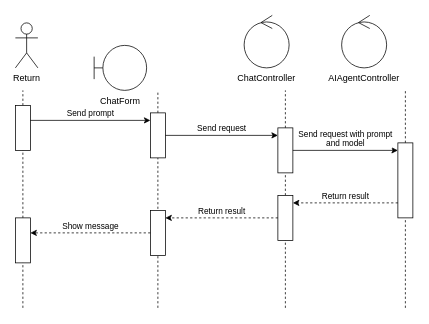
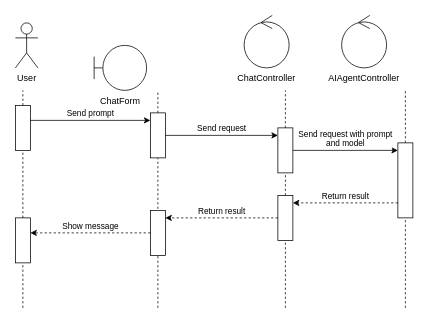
  <mxCell id="0" />
  <mxCell id="1" parent="0" />
- <mxCell id="2" value="Return" style="shape=umlActor;verticalLabelPosition=bottom;verticalAlign=top;html=1;outlineConnect=0;" vertex="1" parent="1"><mxGeometry x="20" y="30" width="30" height="60" as="geometry" /></mxCell>
+ <mxCell id="2" value="User" style="shape=umlActor;verticalLabelPosition=bottom;verticalAlign=top;html=1;outlineConnect=0;" vertex="1" parent="1"><mxGeometry x="20" y="30" width="30" height="60" as="geometry" /></mxCell>
  <mxCell id="3" value="ChatForm" style="shape=umlBoundary;whiteSpace=wrap;html=1;verticalAlign=top;fontSize=12;labelPosition=center;verticalLabelPosition=bottom;align=center;" vertex="1" parent="1"><mxGeometry x="125" y="60" width="70" height="60" as="geometry" /></mxCell>
  <mxCell id="4" value="ChatController" style="ellipse;shape=umlControl;whiteSpace=wrap;html=1;labelPosition=center;verticalLabelPosition=bottom;align=center;verticalAlign=top;" vertex="1" parent="1"><mxGeometry x="325" y="20" width="60" height="70" as="geometry" /></mxCell>
  <mxCell id="5" value="AIAgentController" style="ellipse;shape=umlControl;whiteSpace=wrap;html=1;labelPosition=center;verticalLabelPosition=bottom;align=center;verticalAlign=top;" vertex="1" parent="1"><mxGeometry x="455" y="20" width="60" height="70" as="geometry" /></mxCell>
  <mxCell id="6" value="" style="endArrow=none;dashed=1;html=1;rounded=0;" edge="1" parent="1"><mxGeometry width="50" height="50" relative="1" as="geometry"><mxPoint x="30" y="410" as="sourcePoint" /><mxPoint x="30" y="120" as="targetPoint" /></mxGeometry></mxCell>
  <mxCell id="7" value="" style="endArrow=none;dashed=1;html=1;rounded=0;" edge="1" parent="1" source="13"><mxGeometry width="50" height="50" relative="1" as="geometry"><mxPoint x="210" y="950" as="sourcePoint" /><mxPoint x="210" y="120" as="targetPoint" /></mxGeometry></mxCell>
  <mxCell id="8" value="" style="endArrow=none;dashed=1;html=1;rounded=0;" edge="1" parent="1" source="16"><mxGeometry width="50" height="50" relative="1" as="geometry"><mxPoint x="380" y="950" as="sourcePoint" /><mxPoint x="380" y="120" as="targetPoint" /></mxGeometry></mxCell>
  <mxCell id="9" value="" style="endArrow=none;dashed=1;html=1;rounded=0;" edge="1" parent="1" source="19"><mxGeometry width="50" height="50" relative="1" as="geometry"><mxPoint x="540" y="950" as="sourcePoint" /><mxPoint x="540" y="120" as="targetPoint" /></mxGeometry></mxCell>
  <mxCell id="10" value="" style="rounded=0;whiteSpace=wrap;html=1;" vertex="1" parent="1"><mxGeometry x="20" y="140" width="20" height="60" as="geometry" /></mxCell>
  <mxCell id="11" value="Send prompt" style="endArrow=classic;html=1;rounded=0;labelPosition=center;verticalLabelPosition=top;align=center;verticalAlign=bottom;" edge="1" parent="1"><mxGeometry width="50" height="50" relative="1" as="geometry"><mxPoint x="40" y="160" as="sourcePoint" /><mxPoint x="200" y="160" as="targetPoint" /></mxGeometry></mxCell>
  <mxCell id="12" value="" style="endArrow=none;dashed=1;html=1;rounded=0;" edge="1" parent="1" target="13"><mxGeometry width="50" height="50" relative="1" as="geometry"><mxPoint x="210" y="410" as="sourcePoint" /><mxPoint x="210" y="120" as="targetPoint" /></mxGeometry></mxCell>
  <mxCell id="13" value="" style="rounded=0;whiteSpace=wrap;html=1;" vertex="1" parent="1"><mxGeometry x="200" y="150" width="20" height="60" as="geometry" /></mxCell>
  <mxCell id="14" value="Send request" style="endArrow=classic;html=1;rounded=0;labelPosition=center;verticalLabelPosition=top;align=center;verticalAlign=bottom;" edge="1" parent="1"><mxGeometry width="50" height="50" relative="1" as="geometry"><mxPoint x="220" y="180" as="sourcePoint" /><mxPoint x="370" y="180" as="targetPoint" /></mxGeometry></mxCell>
  <mxCell id="15" value="" style="endArrow=none;dashed=1;html=1;rounded=0;" edge="1" parent="1" target="16"><mxGeometry width="50" height="50" relative="1" as="geometry"><mxPoint x="380" y="410" as="sourcePoint" /><mxPoint x="380" y="120" as="targetPoint" /></mxGeometry></mxCell>
  <mxCell id="16" value="" style="rounded=0;whiteSpace=wrap;html=1;" vertex="1" parent="1"><mxGeometry x="370" y="170" width="20" height="60" as="geometry" /></mxCell>
  <mxCell id="17" value="&lt;span style=&quot;color: rgb(0, 0, 0); font-family: Helvetica; font-size: 11px; font-style: normal; font-variant-ligatures: normal; font-variant-caps: normal; font-weight: 400; letter-spacing: normal; orphans: 2; text-align: center; text-indent: 0px; text-transform: none; widows: 2; word-spacing: 0px; -webkit-text-stroke-width: 0px; white-space: nowrap; background-color: rgb(255, 255, 255); text-decoration-thickness: initial; text-decoration-style: initial; text-decoration-color: initial; float: none; display: inline !important;&quot;&gt;Send request with prompt&lt;/span&gt;&lt;div&gt;&lt;span style=&quot;color: rgb(0, 0, 0); font-family: Helvetica; font-size: 11px; font-style: normal; font-variant-ligatures: normal; font-variant-caps: normal; font-weight: 400; letter-spacing: normal; orphans: 2; text-align: center; text-indent: 0px; text-transform: none; widows: 2; word-spacing: 0px; -webkit-text-stroke-width: 0px; white-space: nowrap; background-color: rgb(255, 255, 255); text-decoration-thickness: initial; text-decoration-style: initial; text-decoration-color: initial; float: none; display: inline !important;&quot;&gt;and&amp;nbsp;&lt;/span&gt;&lt;span style=&quot;color: light-dark(rgb(0, 0, 0), rgb(237, 237, 237)); background-color: light-dark(#ffffff, var(--ge-dark-color, #121212));&quot;&gt;model&lt;/span&gt;&lt;/div&gt;" style="endArrow=classic;html=1;rounded=0;labelPosition=center;verticalLabelPosition=top;align=center;verticalAlign=bottom;" edge="1" parent="1"><mxGeometry width="50" height="50" relative="1" as="geometry"><mxPoint x="390" y="200" as="sourcePoint" /><mxPoint x="530" y="200" as="targetPoint" /></mxGeometry></mxCell>
  <mxCell id="18" value="" style="endArrow=none;dashed=1;html=1;rounded=0;" edge="1" parent="1" target="19"><mxGeometry width="50" height="50" relative="1" as="geometry"><mxPoint x="540" y="410" as="sourcePoint" /><mxPoint x="540" y="120" as="targetPoint" /></mxGeometry></mxCell>
  <mxCell id="19" value="" style="rounded=0;whiteSpace=wrap;html=1;" vertex="1" parent="1"><mxGeometry x="530" y="190" width="20" height="100" as="geometry" /></mxCell>
  <mxCell id="20" value="Return result" style="endArrow=classic;html=1;rounded=0;dashed=1;labelPosition=center;verticalLabelPosition=top;align=center;verticalAlign=bottom;" edge="1" parent="1"><mxGeometry width="50" height="50" relative="1" as="geometry"><mxPoint x="530" y="270" as="sourcePoint" /><mxPoint x="390" y="270" as="targetPoint" /></mxGeometry></mxCell>
  <mxCell id="21" value="" style="rounded=0;whiteSpace=wrap;html=1;" vertex="1" parent="1"><mxGeometry x="370" y="260" width="20" height="60" as="geometry" /></mxCell>
  <mxCell id="22" value="Return result" style="endArrow=classic;html=1;rounded=0;dashed=1;labelPosition=center;verticalLabelPosition=top;align=center;verticalAlign=bottom;" edge="1" parent="1"><mxGeometry width="50" height="50" relative="1" as="geometry"><mxPoint x="370" y="290" as="sourcePoint" /><mxPoint x="220" y="290" as="targetPoint" /></mxGeometry></mxCell>
  <mxCell id="23" value="" style="rounded=0;whiteSpace=wrap;html=1;" vertex="1" parent="1"><mxGeometry x="200" y="280" width="20" height="60" as="geometry" /></mxCell>
  <mxCell id="24" value="Show message" style="endArrow=classic;html=1;rounded=0;dashed=1;labelPosition=center;verticalLabelPosition=top;align=center;verticalAlign=bottom;" edge="1" parent="1"><mxGeometry width="50" height="50" relative="1" as="geometry"><mxPoint x="200" y="310" as="sourcePoint" /><mxPoint x="40" y="310" as="targetPoint" /></mxGeometry></mxCell>
  <mxCell id="25" value="" style="rounded=0;whiteSpace=wrap;html=1;" vertex="1" parent="1"><mxGeometry x="20" y="290" width="20" height="60" as="geometry" /></mxCell>
